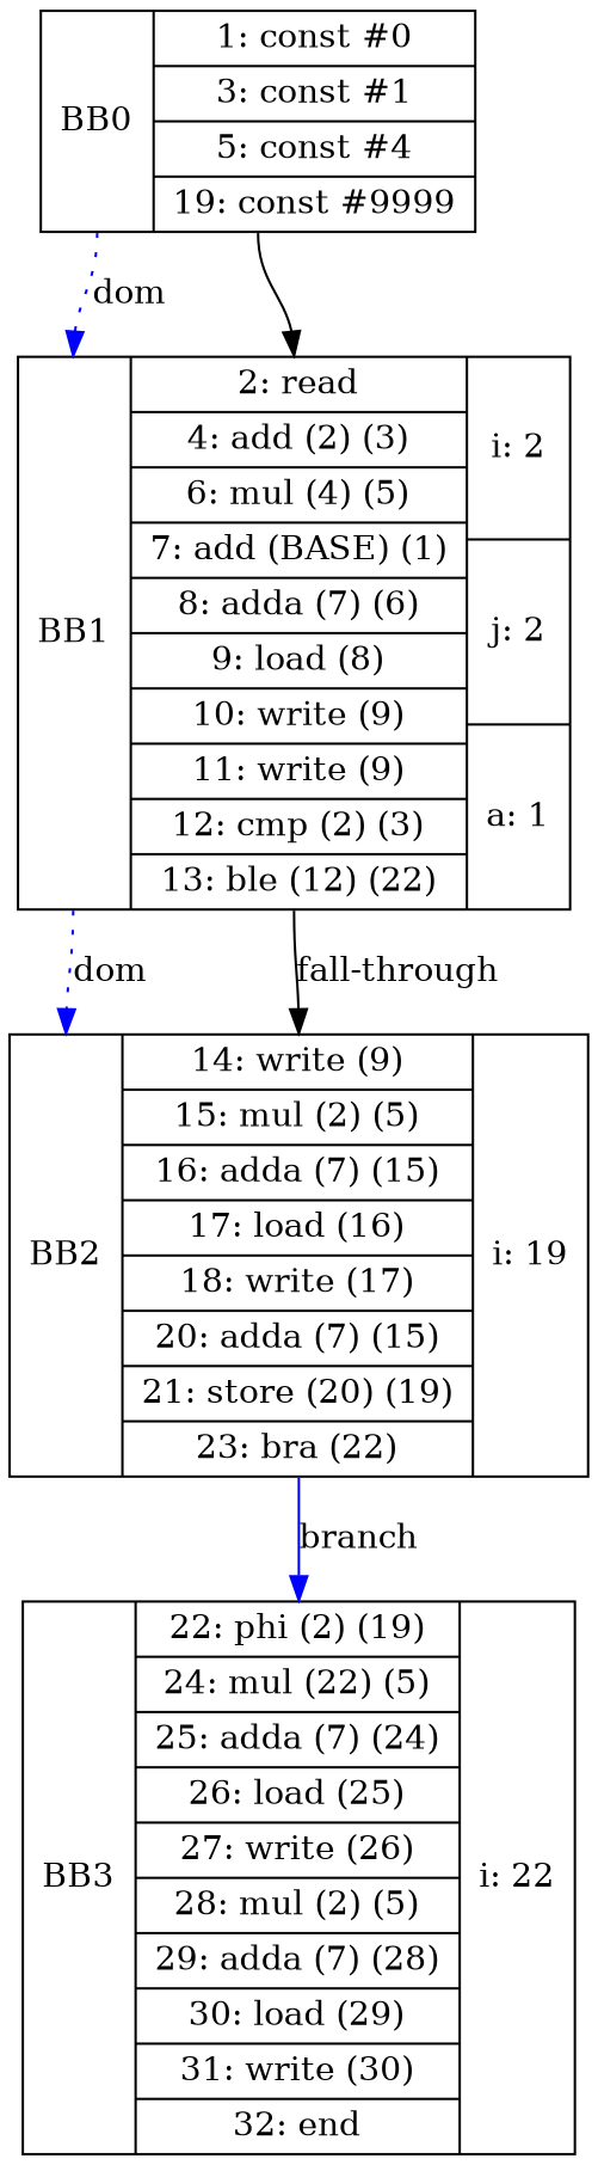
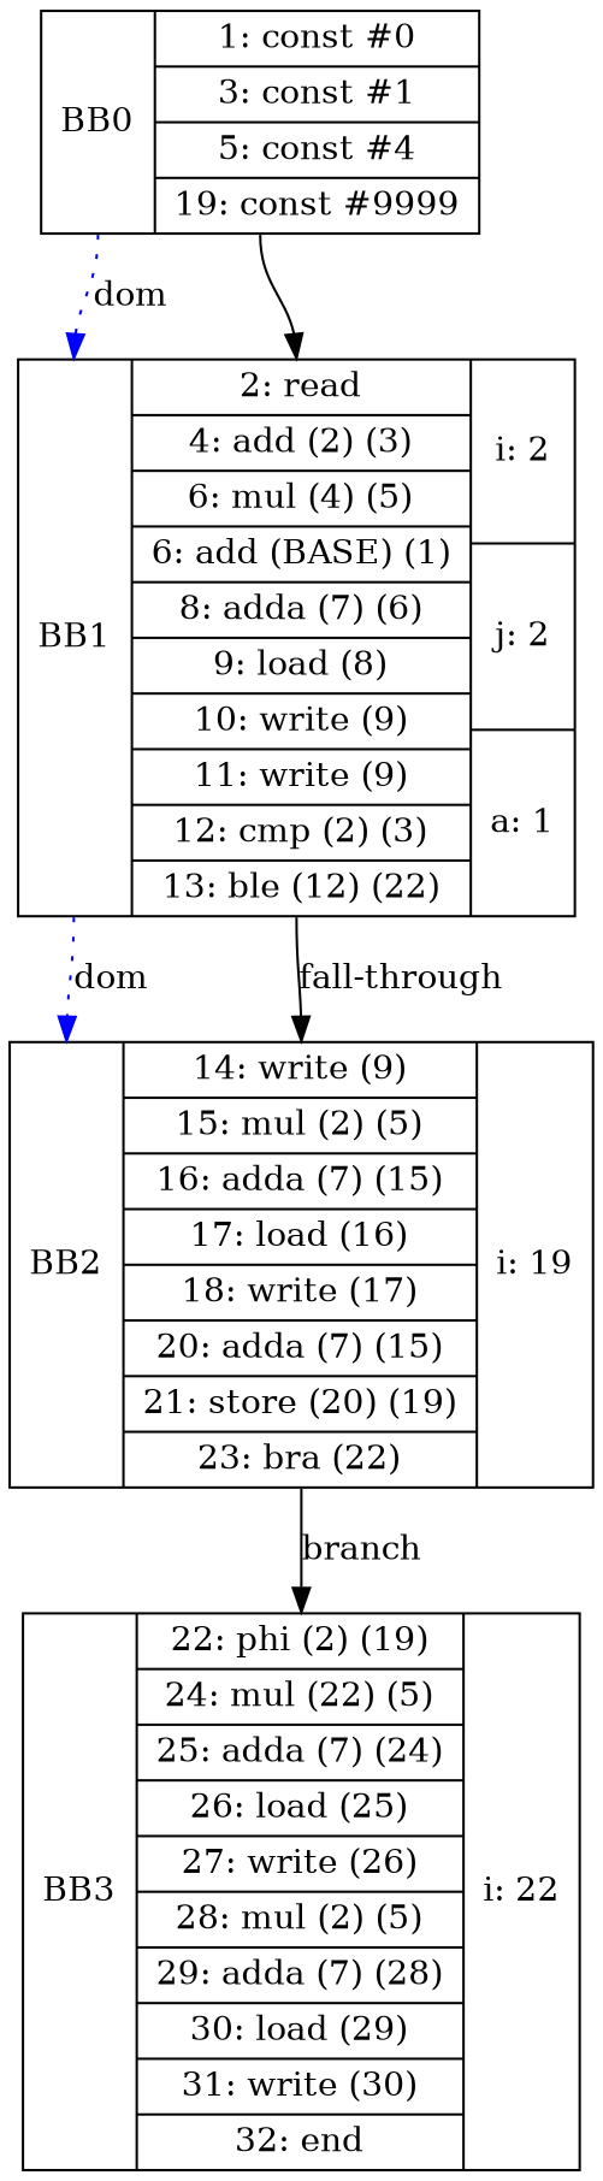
  digraph {
    node [shape=record]
    edge [headport=n tailport=s]
    n1 [label="<b>BB0|{1: const #0|3: const #1|5: const #4|19: const #9999}"]
-   n2 [label="<b>BB1|{2: read|4: add (2) (3)|6: mul (4) (5)|7: add (BASE) (1)|8: adda (7) (6)|9: load (8)|10: write (9)|11: write (9)|12: cmp (2) (3)|13: ble (12) (22)} | {i: 2|j: 2|a: 1}"]
+   n2 [label="<b>BB1|{2: read|4: add (2) (3)|6: mul (4) (5)|6: add (BASE) (1)|8: adda (7) (6)|9: load (8)|10: write (9)|11: write (9)|12: cmp (2) (3)|13: ble (12) (22)} | {i: 2|j: 2|a: 1}"]
    n3 [label="<b>BB2|{14: write (9)|15: mul (2) (5)|16: adda (7) (15)|17: load (16)|18: write (17)|20: adda (7) (15)|21: store (20) (19)|23: bra (22)} | {i: 19}"]
    n4 [label="<b>BB3|{22: phi (2) (19)|24: mul (22) (5)|25: adda (7) (24)|26: load (25)|27: write (26)|28: mul (2) (5)|29: adda (7) (28)|30: load (29)|31: write (30)|32: end} | {i: 22}"]
    n1 -> n2
    n1 -> n2 [color=blue headport=b label=dom style=dotted tailport=b]
    n2 -> n3 [label="fall-through"]
    n2 -> n3 [color=blue headport=b label=dom style=dotted tailport=b]
-   n3 -> n4 [label=branch color=blue]
+   n3 -> n4 [label=branch]
  }
